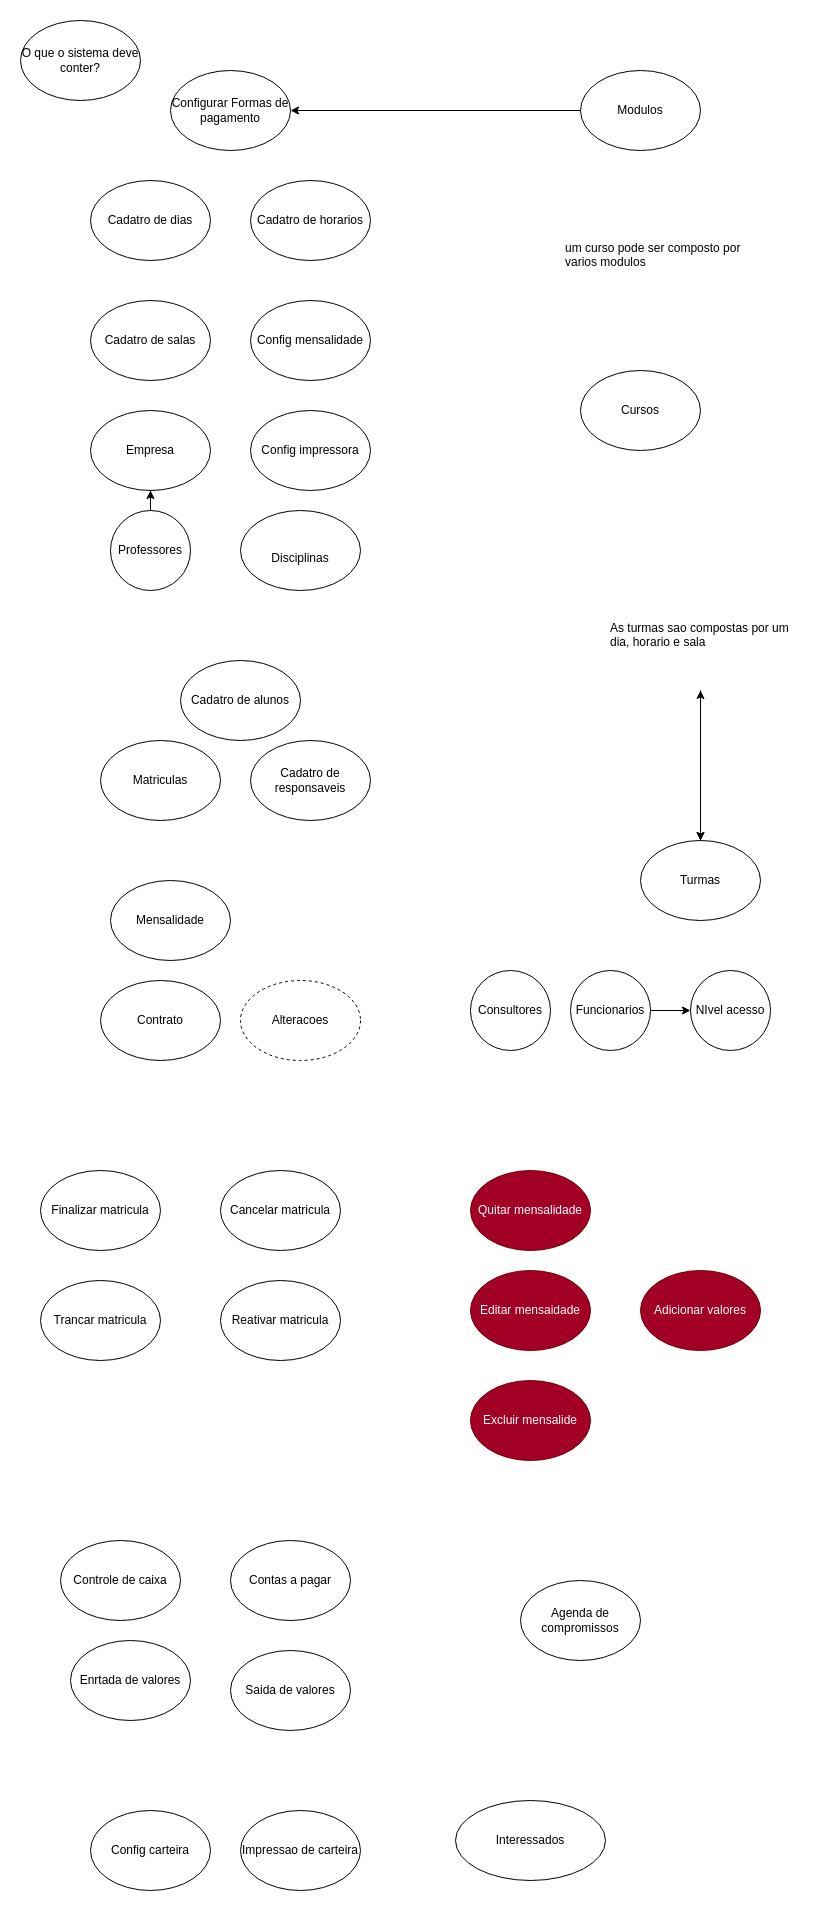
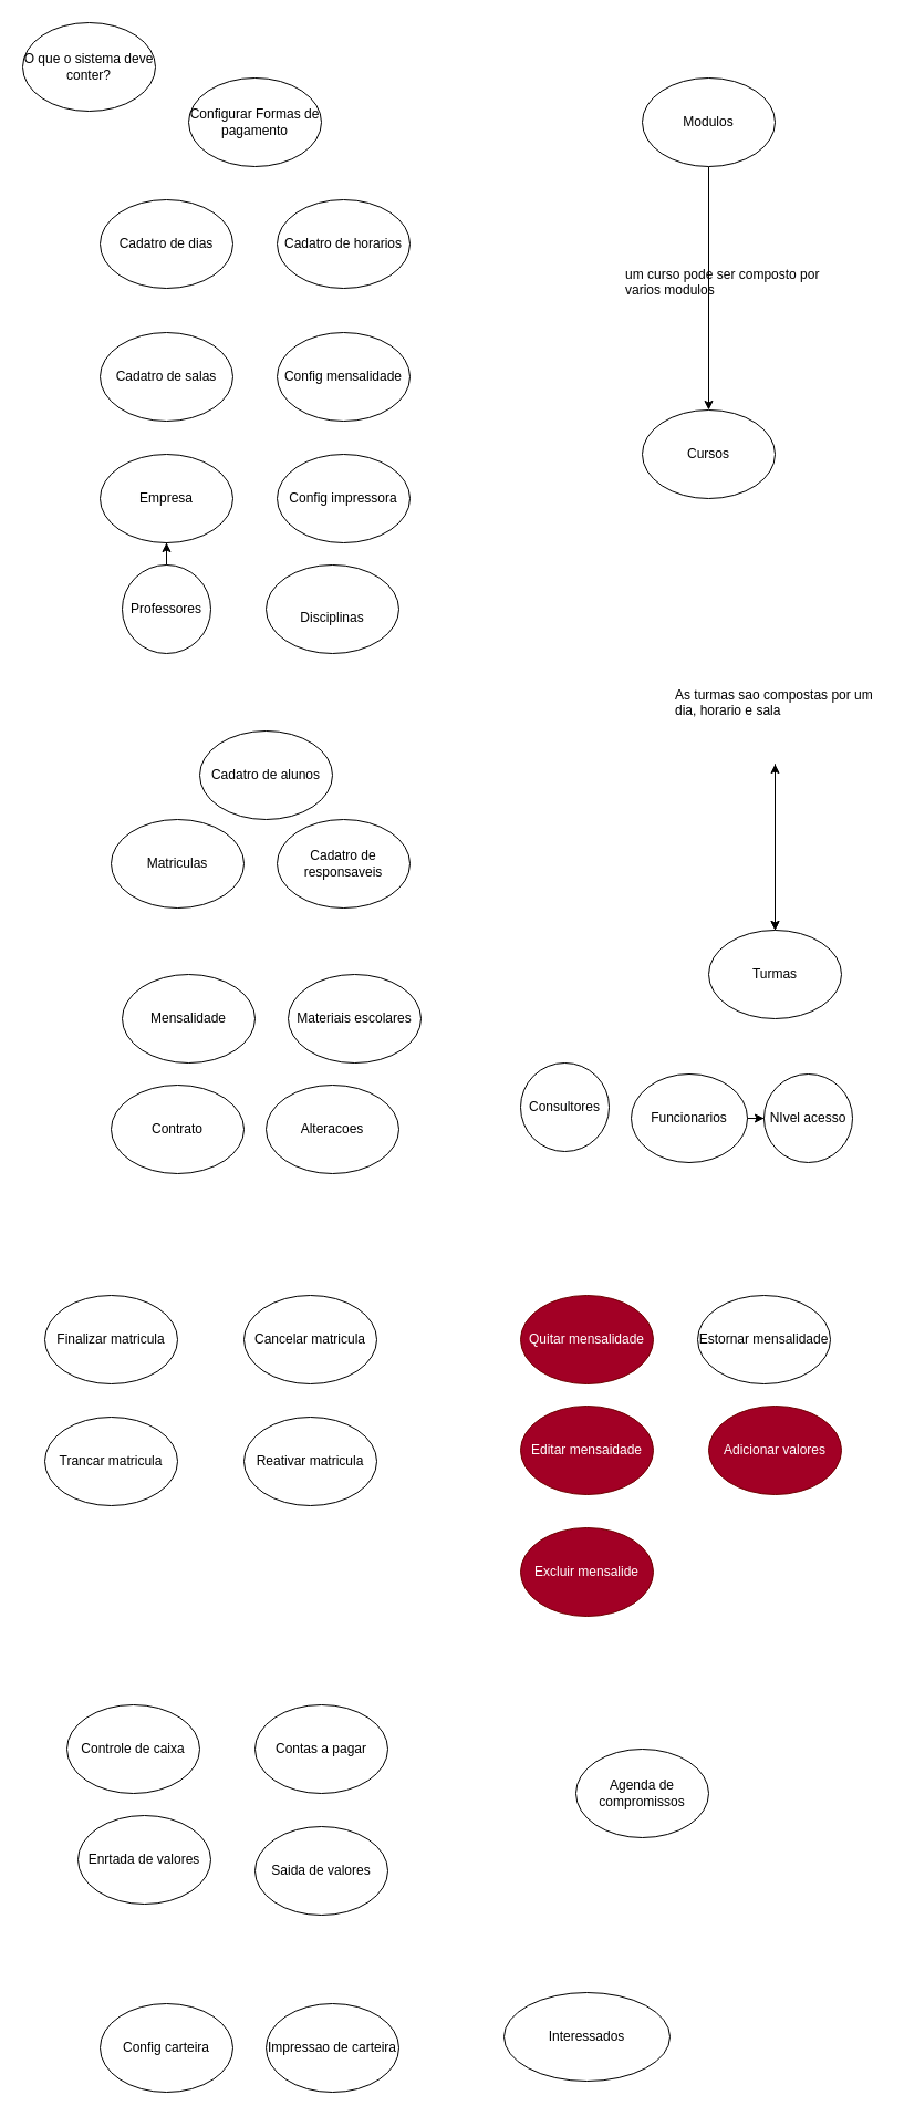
  <mxCell id="0" />
  <mxCell id="1" parent="0" />
  <mxCell id="2" value="O que o sistema deve conter?" style="ellipse;whiteSpace=wrap;html=1;" parent="1" vertex="1"><mxGeometry x="20" y="20" width="120" height="80" as="geometry" /></mxCell>
  <mxCell id="3" value="Cadatro de dias" style="ellipse;whiteSpace=wrap;html=1;" parent="1" vertex="1"><mxGeometry x="90" y="180" width="120" height="80" as="geometry" /></mxCell>
  <mxCell id="4" value="Cadatro de horarios" style="ellipse;whiteSpace=wrap;html=1;" parent="1" vertex="1"><mxGeometry x="250" y="180" width="120" height="80" as="geometry" /></mxCell>
  <mxCell id="5" value="Cadatro de salas" style="ellipse;whiteSpace=wrap;html=1;" parent="1" vertex="1"><mxGeometry x="90" y="300" width="120" height="80" as="geometry" /></mxCell>
  <mxCell id="6" value="Config mensalidade" style="ellipse;whiteSpace=wrap;html=1;" parent="1" vertex="1"><mxGeometry x="250" y="300" width="120" height="80" as="geometry" /></mxCell>
  <mxCell id="7" value="Configurar Formas de pagamento" style="ellipse;whiteSpace=wrap;html=1;" parent="1" vertex="1"><mxGeometry x="170" y="70" width="120" height="80" as="geometry" /></mxCell>
- <mxCell id="8" style="edgeStyle=orthogonalEdgeStyle;rounded=0;orthogonalLoop=1;jettySize=auto;html=1;" parent="1" source="9" target="7" edge="1"><mxGeometry relative="1" as="geometry" /></mxCell>
+ <mxCell id="8" style="edgeStyle=orthogonalEdgeStyle;rounded=0;orthogonalLoop=1;jettySize=auto;html=1;" parent="1" source="9" target="10" edge="1"><mxGeometry relative="1" as="geometry" /></mxCell>
  <mxCell id="9" value="Modulos" style="ellipse;whiteSpace=wrap;html=1;" parent="1" vertex="1"><mxGeometry x="580" y="70" width="120" height="80" as="geometry" /></mxCell>
  <mxCell id="10" value="Cursos" style="ellipse;whiteSpace=wrap;html=1;" parent="1" vertex="1"><mxGeometry x="580" y="370" width="120" height="80" as="geometry" /></mxCell>
  <mxCell id="11" value="&lt;h1&gt;&lt;br&gt;&lt;/h1&gt;&lt;div&gt;um curso pode ser composto por varios modulos&lt;/div&gt;" style="text;html=1;strokeColor=none;fillColor=none;spacing=5;spacingTop=-20;whiteSpace=wrap;overflow=hidden;rounded=0;" parent="1" vertex="1"><mxGeometry x="560" y="190" width="190" height="120" as="geometry" /></mxCell>
  <mxCell id="12" style="edgeStyle=orthogonalEdgeStyle;rounded=0;orthogonalLoop=1;jettySize=auto;html=1;" parent="1" source="13" target="16" edge="1"><mxGeometry relative="1" as="geometry" /></mxCell>
  <mxCell id="13" value="Turmas" style="ellipse;whiteSpace=wrap;html=1;" parent="1" vertex="1"><mxGeometry x="640" y="840" width="120" height="80" as="geometry" /></mxCell>
  <mxCell id="14" style="edgeStyle=orthogonalEdgeStyle;rounded=0;orthogonalLoop=1;jettySize=auto;html=1;" parent="1" source="16" target="13" edge="1"><mxGeometry relative="1" as="geometry" /></mxCell>
  <mxCell id="15" value="" style="edgeStyle=orthogonalEdgeStyle;rounded=0;orthogonalLoop=1;jettySize=auto;html=1;" parent="1" source="16" target="13" edge="1"><mxGeometry relative="1" as="geometry" /></mxCell>
  <mxCell id="16" value="&lt;h1&gt;&lt;br&gt;&lt;/h1&gt;&lt;div&gt;As turmas sao compostas por um dia, horario e sala&lt;/div&gt;" style="text;html=1;strokeColor=none;fillColor=none;spacing=5;spacingTop=-20;whiteSpace=wrap;overflow=hidden;rounded=0;" parent="1" vertex="1"><mxGeometry x="605" y="570" width="190" height="120" as="geometry" /></mxCell>
  <mxCell id="17" value="Cadatro de alunos" style="ellipse;whiteSpace=wrap;html=1;" parent="1" vertex="1"><mxGeometry x="180" y="660" width="120" height="80" as="geometry" /></mxCell>
  <mxCell id="18" value="Cadatro de responsaveis" style="ellipse;whiteSpace=wrap;html=1;" parent="1" vertex="1"><mxGeometry x="250" y="740" width="120" height="80" as="geometry" /></mxCell>
  <mxCell id="19" value="Matriculas" style="ellipse;whiteSpace=wrap;html=1;" parent="1" vertex="1"><mxGeometry x="100" y="740" width="120" height="80" as="geometry" /></mxCell>
- <mxCell id="20" value="Alteracoes" style="ellipse;whiteSpace=wrap;html=1;dashed=1;" parent="1" vertex="1"><mxGeometry x="240" y="980" width="120" height="80" as="geometry" /></mxCell>
+ <mxCell id="20" value="Alteracoes" style="ellipse;whiteSpace=wrap;html=1;" parent="1" vertex="1"><mxGeometry x="240" y="980" width="120" height="80" as="geometry" /></mxCell>
  <mxCell id="21" value="Mensalidade" style="ellipse;whiteSpace=wrap;html=1;" parent="1" vertex="1"><mxGeometry x="110" y="880" width="120" height="80" as="geometry" /></mxCell>
  <mxCell id="22" value="Contrato" style="ellipse;whiteSpace=wrap;html=1;" parent="1" vertex="1"><mxGeometry x="100" y="980" width="120" height="80" as="geometry" /></mxCell>
+ <mxCell id="23" value="Materiais escolares" style="ellipse;whiteSpace=wrap;html=1;" parent="1" vertex="1"><mxGeometry x="260" y="880" width="120" height="80" as="geometry" /></mxCell>
  <mxCell id="24" value="Finalizar matricula" style="ellipse;whiteSpace=wrap;html=1;" parent="1" vertex="1"><mxGeometry x="40" y="1170" width="120" height="80" as="geometry" /></mxCell>
  <mxCell id="25" value="Cancelar matricula" style="ellipse;whiteSpace=wrap;html=1;" parent="1" vertex="1"><mxGeometry x="220" y="1170" width="120" height="80" as="geometry" /></mxCell>
  <mxCell id="26" value="Trancar matricula" style="ellipse;whiteSpace=wrap;html=1;" parent="1" vertex="1"><mxGeometry x="40" y="1280" width="120" height="80" as="geometry" /></mxCell>
  <mxCell id="27" value="Reativar matricula" style="ellipse;whiteSpace=wrap;html=1;" parent="1" vertex="1"><mxGeometry x="220" y="1280" width="120" height="80" as="geometry" /></mxCell>
  <mxCell id="28" value="Quitar mensalidade" style="ellipse;whiteSpace=wrap;html=1;fillColor=#a20025;fontColor=#ffffff;strokeColor=#6F0000;" parent="1" vertex="1"><mxGeometry x="470" y="1170" width="120" height="80" as="geometry" /></mxCell>
+ <mxCell id="29" value="Estornar mensalidade" style="ellipse;whiteSpace=wrap;html=1;" parent="1" vertex="1"><mxGeometry x="630" y="1170" width="120" height="80" as="geometry" /></mxCell>
  <mxCell id="30" value="Editar mensaidade" style="ellipse;whiteSpace=wrap;html=1;fillColor=#a20025;fontColor=#ffffff;strokeColor=#6F0000;" parent="1" vertex="1"><mxGeometry x="470" y="1270" width="120" height="80" as="geometry" /></mxCell>
  <mxCell id="31" value="Adicionar valores" style="ellipse;whiteSpace=wrap;html=1;fillColor=#a20025;fontColor=#ffffff;strokeColor=#6F0000;" parent="1" vertex="1"><mxGeometry x="640" y="1270" width="120" height="80" as="geometry" /></mxCell>
  <mxCell id="32" value="Excluir mensalide" style="ellipse;whiteSpace=wrap;html=1;fillColor=#a20025;fontColor=#ffffff;strokeColor=#6F0000;" parent="1" vertex="1"><mxGeometry x="470" y="1380" width="120" height="80" as="geometry" /></mxCell>
  <mxCell id="33" value="Controle de caixa" style="ellipse;whiteSpace=wrap;html=1;" parent="1" vertex="1"><mxGeometry x="60" y="1540" width="120" height="80" as="geometry" /></mxCell>
  <mxCell id="34" value="Contas a pagar" style="ellipse;whiteSpace=wrap;html=1;" parent="1" vertex="1"><mxGeometry x="230" y="1540" width="120" height="80" as="geometry" /></mxCell>
  <mxCell id="35" value="Enrtada de valores" style="ellipse;whiteSpace=wrap;html=1;" parent="1" vertex="1"><mxGeometry x="70" y="1640" width="120" height="80" as="geometry" /></mxCell>
  <mxCell id="36" value="Saida de valores" style="ellipse;whiteSpace=wrap;html=1;" parent="1" vertex="1"><mxGeometry x="230" y="1650" width="120" height="80" as="geometry" /></mxCell>
  <mxCell id="37" value="Agenda de compromissos" style="ellipse;whiteSpace=wrap;html=1;" parent="1" vertex="1"><mxGeometry x="520" y="1580" width="120" height="80" as="geometry" /></mxCell>
  <mxCell id="38" value="Config carteira" style="ellipse;whiteSpace=wrap;html=1;" parent="1" vertex="1"><mxGeometry x="90" y="1810" width="120" height="80" as="geometry" /></mxCell>
  <mxCell id="39" value="Impressao de carteira" style="ellipse;whiteSpace=wrap;html=1;" parent="1" vertex="1"><mxGeometry x="240" y="1810" width="120" height="80" as="geometry" /></mxCell>
  <mxCell id="40" value="Empresa" style="ellipse;whiteSpace=wrap;html=1;" parent="1" vertex="1"><mxGeometry x="90" y="410" width="120" height="80" as="geometry" /></mxCell>
  <mxCell id="41" value="Config impressora" style="ellipse;whiteSpace=wrap;html=1;" parent="1" vertex="1"><mxGeometry x="250" y="410" width="120" height="80" as="geometry" /></mxCell>
  <mxCell id="42" style="edgeStyle=orthogonalEdgeStyle;rounded=0;orthogonalLoop=1;jettySize=auto;html=1;" parent="1" source="43" target="40" edge="1"><mxGeometry relative="1" as="geometry" /></mxCell>
  <mxCell id="43" value="Professores" style="ellipse;whiteSpace=wrap;html=1;" parent="1" vertex="1"><mxGeometry x="110" y="510" width="80" height="80" as="geometry" /></mxCell>
  <mxCell id="44" value="&lt;br&gt;Disciplinas" style="ellipse;whiteSpace=wrap;html=1;" parent="1" vertex="1"><mxGeometry x="240" y="510" width="120" height="80" as="geometry" /></mxCell>
- <mxCell id="45" value="Consultores" style="ellipse;whiteSpace=wrap;html=1;" parent="1" vertex="1"><mxGeometry x="470" y="970" width="80" height="80" as="geometry" /></mxCell>
+ <mxCell id="45" value="Consultores" style="ellipse;whiteSpace=wrap;html=1;" parent="1" vertex="1"><mxGeometry x="470" y="960" width="80" height="80" as="geometry" /></mxCell>
  <mxCell id="46" style="edgeStyle=orthogonalEdgeStyle;rounded=0;orthogonalLoop=1;jettySize=auto;html=1;entryX=0;entryY=0.5;entryDx=0;entryDy=0;" parent="1" source="47" target="48" edge="1"><mxGeometry relative="1" as="geometry" /></mxCell>
- <mxCell id="47" value="Funcionarios" style="ellipse;whiteSpace=wrap;html=1;" parent="1" vertex="1"><mxGeometry x="570" y="970" width="80" height="80" as="geometry" /></mxCell>
+ <mxCell id="47" value="Funcionarios" style="ellipse;whiteSpace=wrap;html=1;" parent="1" vertex="1"><mxGeometry x="570" y="970" width="105" height="80" as="geometry" /></mxCell>
  <mxCell id="48" value="NIvel acesso" style="ellipse;whiteSpace=wrap;html=1;" parent="1" vertex="1"><mxGeometry x="690" y="970" width="80" height="80" as="geometry" /></mxCell>
  <mxCell id="49" value="Interessados" style="ellipse;whiteSpace=wrap;html=1;" vertex="1" parent="1"><mxGeometry x="455" y="1800" width="150" height="80" as="geometry" /></mxCell>
